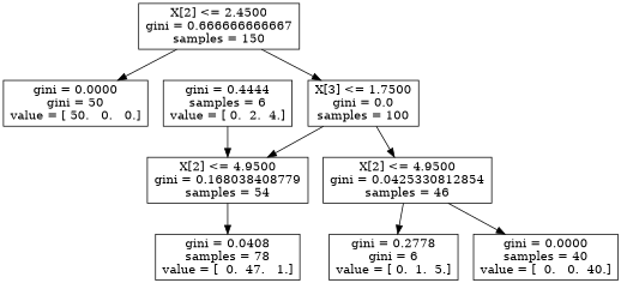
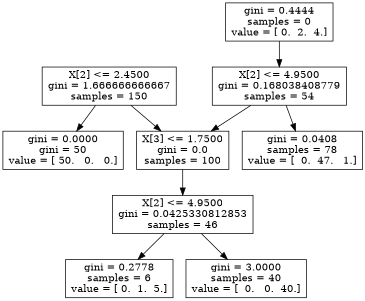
  digraph {
    node [shape=box]
-   n1 [label="X[2] <= 2.4500\ngini = 0.666666666667\nsamples = 150"]
+   n1 [label="X[2] <= 2.4500\ngini = 1.666666666667\nsamples = 150"]
    n2 [label="gini = 0.0000\ngini = 50\nvalue = [ 50.   0.   0.]"]
    n3 [label="X[3] <= 1.7500\ngini = 0.0\nsamples = 100"]
    n4 [label="X[2] <= 4.9500\ngini = 0.168038408779\nsamples = 54"]
-   n5 [label="X[2] <= 4.9500\ngini = 0.0425330812854\nsamples = 46"]
+   n5 [label="X[2] <= 4.9500\ngini = 0.0425330812853\nsamples = 46"]
    n6 [label="gini = 0.0408\nsamples = 78\nvalue = [  0.  47.   1.]"]
-   n7 [label="gini = 0.2778\ngini = 6\nvalue = [ 0.  1.  5.]"]
-   n8 [label="gini = 0.0000\nsamples = 40\nvalue = [  0.   0.  40.]"]
-   n9 [label="gini = 0.4444\nsamples = 6\nvalue = [ 0.  2.  4.]"]
+   n7 [label="gini = 0.2778\nsamples = 6\nvalue = [ 0.  1.  5.]"]
+   n8 [label="gini = 3.0000\nsamples = 40\nvalue = [  0.   0.  40.]"]
+   n9 [label="gini = 0.4444\nsamples = 0\nvalue = [ 0.  2.  4.]"]
    n1 -> n2
    n1 -> n3
-   n3 -> n4
+   n4 -> n3
    n3 -> n5
    n4 -> n6
    n5 -> n7
    n5 -> n8
    n9 -> n4
  }
